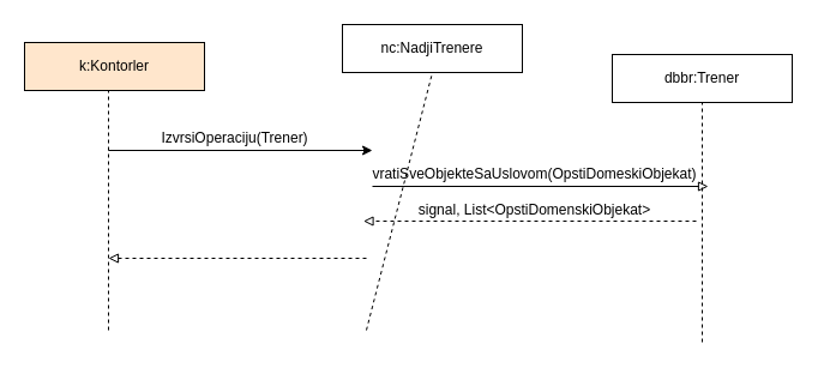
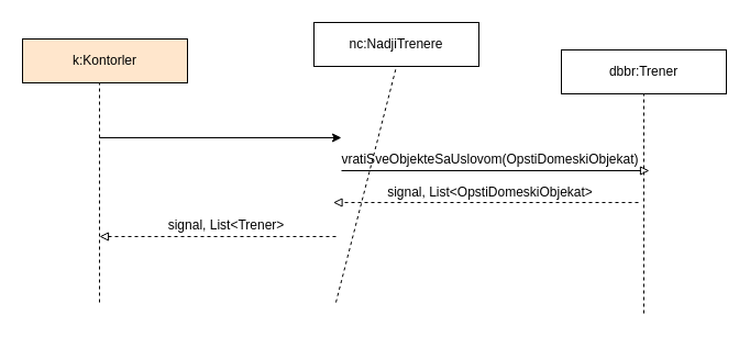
  <mxCell id="0" />
  <mxCell id="1" parent="0" />
  <mxCell id="2" value="&lt;font style=&quot;font-size: 12px&quot;&gt;k:Kontorler&lt;/font&gt;" style="rounded=0;whiteSpace=wrap;html=1;fillColor=#ffe6cc;" parent="1" vertex="1"><mxGeometry x="20" y="35" width="150" height="40" as="geometry" /></mxCell>
  <mxCell id="3" value="" style="endArrow=none;dashed=1;html=1;rounded=0;fontSize=12;" parent="1" edge="1"><mxGeometry width="50" height="50" relative="1" as="geometry"><mxPoint x="90" y="275" as="sourcePoint" /><mxPoint x="90" y="75" as="targetPoint" /><Array as="points"><mxPoint x="90" y="145" /></Array></mxGeometry></mxCell>
  <mxCell id="4" value="nc:NadjiTrenere" style="rounded=0;whiteSpace=wrap;html=1;" parent="1" vertex="1"><mxGeometry x="285" y="20" width="150" height="40" as="geometry" /></mxCell>
  <mxCell id="5" value="" style="endArrow=none;dashed=1;html=1;rounded=0;fontSize=12;entryX=0.5;entryY=1;entryDx=0;entryDy=0;" parent="1" target="4" edge="1"><mxGeometry width="50" height="50" relative="1" as="geometry"><mxPoint x="305" y="275" as="sourcePoint" /><mxPoint x="360" y="145" as="targetPoint" /></mxGeometry></mxCell>
  <mxCell id="6" value="&lt;font style=&quot;font-size: 12px&quot;&gt;dbbr:Trener&lt;/font&gt;" style="rounded=0;whiteSpace=wrap;html=1;" parent="1" vertex="1"><mxGeometry x="510" y="45" width="150" height="40" as="geometry" /></mxCell>
  <mxCell id="7" value="" style="endArrow=none;dashed=1;html=1;rounded=0;fontSize=12;entryX=0.5;entryY=1;entryDx=0;entryDy=0;" parent="1" target="6" edge="1"><mxGeometry width="50" height="50" relative="1" as="geometry"><mxPoint x="585" y="285" as="sourcePoint" /><mxPoint x="640" y="155" as="targetPoint" /></mxGeometry></mxCell>
  <mxCell id="8" value="" style="endArrow=classic;html=1;rounded=0;fontSize=12;" parent="1" edge="1"><mxGeometry width="50" height="50" relative="1" as="geometry"><mxPoint x="90" y="125" as="sourcePoint" /><mxPoint x="310" y="125" as="targetPoint" /></mxGeometry></mxCell>
- <mxCell id="9" value="IzvrsiOperaciju(Trener)" style="text;html=1;align=center;verticalAlign=middle;resizable=0;points=[];autosize=1;strokeColor=none;fillColor=none;fontSize=12;" parent="1" vertex="1"><mxGeometry x="125" y="105" width="140" height="20" as="geometry" /></mxCell>
  <mxCell id="10" value="" style="endArrow=block;html=1;rounded=0;fontSize=12;endFill=0;" parent="1" edge="1"><mxGeometry width="50" height="50" relative="1" as="geometry"><mxPoint x="310" y="155" as="sourcePoint" /><mxPoint x="590" y="155" as="targetPoint" /></mxGeometry></mxCell>
  <mxCell id="11" value="vratiSveObjekteSaUslovom(OpstiDomeskiObjekat)" style="text;html=1;align=center;verticalAlign=middle;resizable=0;points=[];autosize=1;strokeColor=none;fillColor=none;fontSize=12;" parent="1" vertex="1"><mxGeometry x="300" y="135" width="290" height="20" as="geometry" /></mxCell>
  <mxCell id="12" value="" style="endArrow=block;html=1;rounded=0;fontSize=12;dashed=1;endFill=0;" parent="1" edge="1"><mxGeometry width="50" height="50" relative="1" as="geometry"><mxPoint x="580" y="184" as="sourcePoint" /><mxPoint x="302.5" y="184" as="targetPoint" /></mxGeometry></mxCell>
- <mxCell id="13" value="signal, List&amp;lt;OpstiDomenskiObjekat&amp;gt;" style="text;html=1;align=center;verticalAlign=middle;resizable=0;points=[];autosize=1;strokeColor=none;fillColor=none;fontSize=12;" parent="1" vertex="1"><mxGeometry x="340" y="165" width="210" height="20" as="geometry" /></mxCell>
+ <mxCell id="13" value="signal, List&amp;lt;OpstiDomeskiObjekat&amp;gt;" style="text;html=1;align=center;verticalAlign=middle;resizable=0;points=[];autosize=1;strokeColor=none;fillColor=none;fontSize=12;" parent="1" vertex="1"><mxGeometry x="340" y="165" width="210" height="20" as="geometry" /></mxCell>
  <mxCell id="14" value="" style="endArrow=block;html=1;rounded=0;fontSize=12;dashed=1;endFill=0;" parent="1" edge="1"><mxGeometry width="50" height="50" relative="1" as="geometry"><mxPoint x="305" y="215" as="sourcePoint" /><mxPoint x="90" y="215" as="targetPoint" /></mxGeometry></mxCell>
+ <mxCell id="15" value="signal, List&amp;lt;Trener&amp;gt;" style="text;html=1;align=center;verticalAlign=middle;resizable=0;points=[];autosize=1;strokeColor=none;fillColor=none;fontSize=12;" parent="1" vertex="1"><mxGeometry x="145" y="195" width="120" height="20" as="geometry" /></mxCell>
